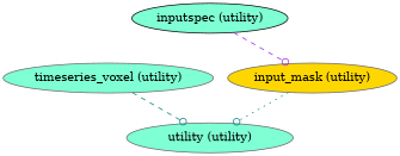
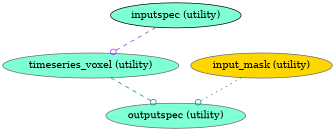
  strict digraph {
    node [color=gray40 fillcolor=aquamarine style=filled]
    edge [arrowhead=odot color=teal style=dashed]
    "inputspec (utility)" [color=black]
    "timeseries_voxel (utility)"
-   "outputspec (utility)" [label="utility (utility)"]
+   "outputspec (utility)"
    "input_mask (utility)" [fillcolor=gold]
-   "inputspec (utility)" -> "input_mask (utility)" [color=purple]
+   "inputspec (utility)" -> "timeseries_voxel (utility)" [color=purple]
    "timeseries_voxel (utility)" -> "outputspec (utility)"
    "input_mask (utility)" -> "outputspec (utility)" [style=dotted]
  }
